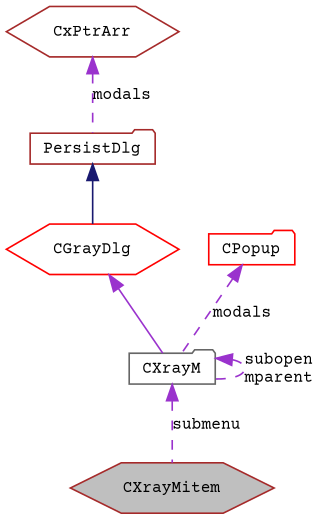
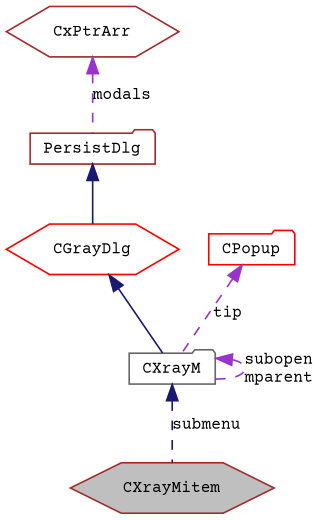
  digraph {
    fontname="Courier Prime"
    node [color=brown fillcolor=white fontname="Courier Prime" fontsize=10 shape=hexagon style=filled]
    edge [color=darkorchid3 dir=back fontname="Courier Prime" fontsize=10 labelfontname=FreeSans labelfontsize=10 style=dashed]
    n1 [fillcolor=grey75 fontcolor=black height=0.2 label=CXrayMitem width=0.4]
    n2 [color=gray40 height=0.2 label=CXrayM shape=folder width=0.4]
    n3 [color=red height=0.2 label=CGrayDlg width=0.4]
    n4 [height=0.2 label=PersistDlg shape=folder width=0.4]
    n5 [height=0.2 label=CxPtrArr width=0.4]
    n6 [color=red height=0.2 label=CPopup shape=folder width=0.4]
-   n2 -> n1 [label=submenu]
+   n2 -> n1 [color=midnightblue label=submenu]
    n2 -> n2 [label="subopen\nmparent"]
-   n3 -> n2 [style=solid]
+   n3 -> n2 [color=midnightblue style=solid]
    n4 -> n3 [color=midnightblue style=solid]
    n5 -> n4 [label=modals]
-   n6 -> n2 [label=modals]
+   n6 -> n2 [label=tip]
  }
